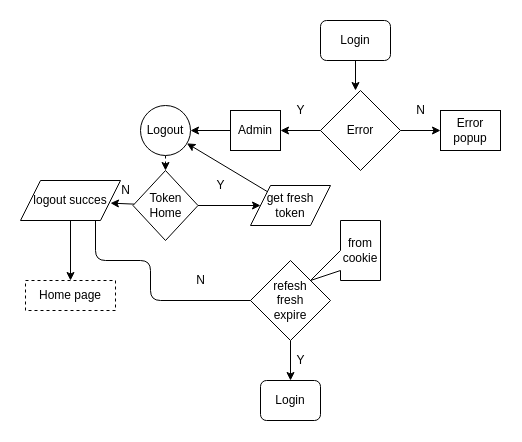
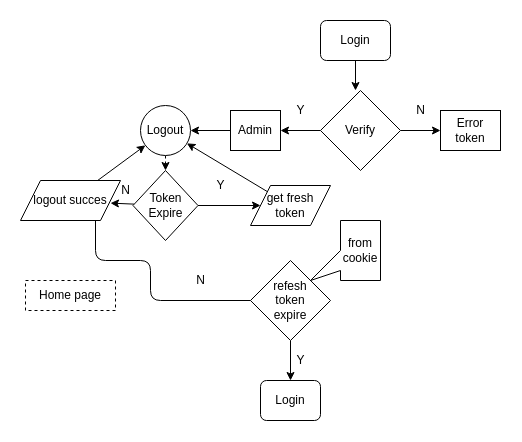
  <mxCell id="0" />
  <mxCell id="1" parent="0" />
  <mxCell id="2" value="Login" style="rounded=1;whiteSpace=wrap;html=1;" vertex="1" parent="1"><mxGeometry x="320" y="20" width="70" height="40" as="geometry" /></mxCell>
  <mxCell id="3" value="" style="endArrow=classic;html=1;exitX=0.5;exitY=1;exitDx=0;exitDy=0;" edge="1" parent="1" source="2"><mxGeometry width="50" height="50" relative="1" as="geometry"><mxPoint x="600" y="160" as="sourcePoint" /><mxPoint x="355" y="90" as="targetPoint" /></mxGeometry></mxCell>
  <mxCell id="4" value="" style="edgeStyle=none;html=1;" edge="1" parent="1" source="6"><mxGeometry relative="1" as="geometry"><mxPoint x="280" y="130" as="targetPoint" /></mxGeometry></mxCell>
  <mxCell id="5" value="" style="edgeStyle=none;html=1;" edge="1" parent="1" source="6"><mxGeometry relative="1" as="geometry"><mxPoint x="440" y="130" as="targetPoint" /></mxGeometry></mxCell>
- <mxCell id="6" value="Error" style="rhombus;whiteSpace=wrap;html=1;" vertex="1" parent="1"><mxGeometry x="320" y="90" width="80" height="80" as="geometry" /></mxCell>
+ <mxCell id="6" value="Verify" style="rhombus;whiteSpace=wrap;html=1;" vertex="1" parent="1"><mxGeometry x="320" y="90" width="80" height="80" as="geometry" /></mxCell>
  <mxCell id="7" value="Y" style="text;html=1;align=center;verticalAlign=middle;resizable=0;points=[];autosize=1;strokeColor=none;fillColor=none;" vertex="1" parent="1"><mxGeometry x="290" y="100" width="20" height="20" as="geometry" /></mxCell>
  <mxCell id="8" value="N" style="text;html=1;align=center;verticalAlign=middle;resizable=0;points=[];autosize=1;strokeColor=none;fillColor=none;" vertex="1" parent="1"><mxGeometry x="410" y="100" width="20" height="20" as="geometry" /></mxCell>
  <mxCell id="9" value="Admin" style="whiteSpace=wrap;html=1;sketch=0;" vertex="1" parent="1"><mxGeometry x="230" y="110" width="50" height="40" as="geometry" /></mxCell>
- <mxCell id="10" value="Error popup" style="rounded=0;whiteSpace=wrap;html=1;" vertex="1" parent="1"><mxGeometry x="440" y="110" width="60" height="40" as="geometry" /></mxCell>
+ <mxCell id="10" value="Error token" style="rounded=0;whiteSpace=wrap;html=1;" vertex="1" parent="1"><mxGeometry x="440" y="110" width="60" height="40" as="geometry" /></mxCell>
  <mxCell id="11" style="edgeStyle=none;html=1;exitX=0.5;exitY=1;exitDx=0;exitDy=0;entryX=0.5;entryY=0;entryDx=0;entryDy=0;dashed=1;" edge="1" parent="1" source="12" target="16"><mxGeometry relative="1" as="geometry" /></mxCell>
  <mxCell id="12" value="Logout" style="ellipse;whiteSpace=wrap;html=1;aspect=fixed;" vertex="1" parent="1"><mxGeometry x="140" y="105" width="50" height="50" as="geometry" /></mxCell>
  <mxCell id="13" value="" style="endArrow=classic;html=1;" edge="1" parent="1" target="12"><mxGeometry width="50" height="50" relative="1" as="geometry"><mxPoint x="230" y="130" as="sourcePoint" /><mxPoint x="800" y="90" as="targetPoint" /><Array as="points"><mxPoint x="230" y="130" /></Array></mxGeometry></mxCell>
  <mxCell id="14" value="" style="edgeStyle=none;html=1;" edge="1" parent="1" source="16"><mxGeometry relative="1" as="geometry"><mxPoint x="110" y="202.609" as="targetPoint" /></mxGeometry></mxCell>
  <mxCell id="15" value="" style="edgeStyle=none;html=1;" edge="1" parent="1" source="16" target="22"><mxGeometry relative="1" as="geometry" /></mxCell>
- <mxCell id="16" value="Token&lt;br&gt;Home" style="rhombus;whiteSpace=wrap;html=1;" vertex="1" parent="1"><mxGeometry x="132.5" y="170" width="65" height="70" as="geometry" /></mxCell>
- <mxCell id="17" value="" style="edgeStyle=none;html=1;" edge="1" parent="1" source="18" target="19"><mxGeometry relative="1" as="geometry" /></mxCell>
+ <mxCell id="16" value="Token&lt;br&gt;Expire" style="rhombus;whiteSpace=wrap;html=1;" vertex="1" parent="1"><mxGeometry x="132.5" y="170" width="65" height="70" as="geometry" /></mxCell>
+ <mxCell id="17" value="" style="edgeStyle=none;html=1;" edge="1" parent="1" source="18" target="12"><mxGeometry relative="1" as="geometry" /></mxCell>
  <mxCell id="18" value="logout succes" style="shape=parallelogram;perimeter=parallelogramPerimeter;whiteSpace=wrap;html=1;fixedSize=1;" vertex="1" parent="1"><mxGeometry x="20" y="180" width="100" height="40" as="geometry" /></mxCell>
  <mxCell id="19" value="Home page" style="whiteSpace=wrap;html=1;dashed=1;" vertex="1" parent="1"><mxGeometry x="25" y="280" width="90" height="30" as="geometry" /></mxCell>
  <mxCell id="20" value="N" style="text;html=1;align=center;verticalAlign=middle;resizable=0;points=[];autosize=1;strokeColor=none;fillColor=none;" vertex="1" parent="1"><mxGeometry x="115" y="180" width="20" height="20" as="geometry" /></mxCell>
  <mxCell id="21" value="" style="edgeStyle=none;html=1;" edge="1" parent="1" source="22" target="12"><mxGeometry relative="1" as="geometry"><mxPoint x="290" y="270" as="targetPoint" /></mxGeometry></mxCell>
  <mxCell id="22" value="get fresh token" style="shape=parallelogram;perimeter=parallelogramPerimeter;whiteSpace=wrap;html=1;fixedSize=1;" vertex="1" parent="1"><mxGeometry x="250" y="185" width="80" height="40" as="geometry" /></mxCell>
  <mxCell id="23" value="Y" style="text;html=1;align=center;verticalAlign=middle;resizable=0;points=[];autosize=1;strokeColor=none;fillColor=none;" vertex="1" parent="1"><mxGeometry x="210" y="175" width="20" height="20" as="geometry" /></mxCell>
  <mxCell id="24" value="from cookie" style="shape=callout;whiteSpace=wrap;html=1;perimeter=calloutPerimeter;direction=south;position2=1;" vertex="1" parent="1"><mxGeometry x="310" y="220" width="70" height="60" as="geometry" /></mxCell>
  <mxCell id="25" value="" style="edgeStyle=none;html=1;" edge="1" parent="1" source="26"><mxGeometry relative="1" as="geometry"><mxPoint x="290" y="380" as="targetPoint" /></mxGeometry></mxCell>
- <mxCell id="26" value="&lt;span&gt;refesh &lt;br&gt;fresh &lt;br&gt;expire&lt;/span&gt;" style="rhombus;whiteSpace=wrap;html=1;" vertex="1" parent="1"><mxGeometry x="250" y="260" width="80" height="80" as="geometry" /></mxCell>
+ <mxCell id="26" value="&lt;span&gt;refesh &lt;br&gt;token &lt;br&gt;expire&lt;/span&gt;" style="rhombus;whiteSpace=wrap;html=1;" vertex="1" parent="1"><mxGeometry x="250" y="260" width="80" height="80" as="geometry" /></mxCell>
  <mxCell id="27" value="" style="endArrow=none;html=1;entryX=0.75;entryY=1;entryDx=0;entryDy=0;exitX=0;exitY=0.5;exitDx=0;exitDy=0;" edge="1" parent="1" source="26" target="18"><mxGeometry width="50" height="50" relative="1" as="geometry"><mxPoint x="240" y="300" as="sourcePoint" /><mxPoint x="290" y="250" as="targetPoint" /><Array as="points"><mxPoint x="150" y="300" /><mxPoint x="150" y="260" /><mxPoint x="95" y="260" /></Array></mxGeometry></mxCell>
  <mxCell id="28" value="N" style="text;html=1;align=center;verticalAlign=middle;resizable=0;points=[];autosize=1;strokeColor=none;fillColor=none;" vertex="1" parent="1"><mxGeometry x="190" y="270" width="20" height="20" as="geometry" /></mxCell>
  <mxCell id="29" value="Login" style="rounded=1;whiteSpace=wrap;html=1;" vertex="1" parent="1"><mxGeometry x="260" y="380" width="60" height="40" as="geometry" /></mxCell>
  <mxCell id="30" value="Y" style="text;html=1;align=center;verticalAlign=middle;resizable=0;points=[];autosize=1;strokeColor=none;fillColor=none;" vertex="1" parent="1"><mxGeometry x="290" y="350" width="20" height="20" as="geometry" /></mxCell>
